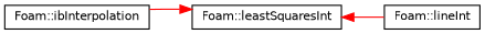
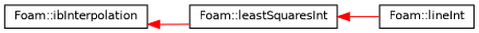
  digraph {
    rankdir=LR
    node [color=black fillcolor=white fontname=Helvetica fontsize=10 shape=record style=filled]
    edge [color=red dir=back fontname=Helvetica fontsize=10 labelfontname=Helvetica labelfontsize=10 style=solid]
    n1 [height=0.2 label="Foam::ibInterpolation" width=0.4]
    n2 [height=0.2 label="Foam::leastSquaresInt" width=0.4]
    n3 [height=0.2 label="Foam::lineInt" width=0.4]
-   n2 -> n1
+   n1 -> n2
    n2 -> n3
  }
